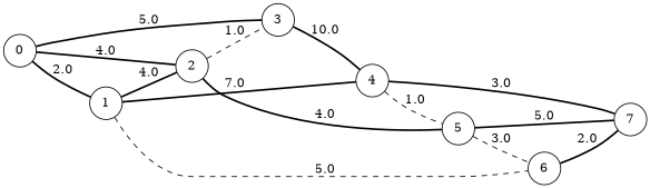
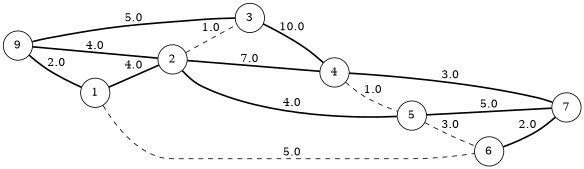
  graph {
    rankdir=LR
    node [shape=circle]
    edge [style=bold]
-   n1 [label=0]
+   n1 [label=9]
    n2 [label=1]
    n3 [label=2]
    n4 [label=3]
    n5 [label=6]
    n6 [label=5]
    n7 [label=4]
    n8 [label=7]
    n1 -- n2 [label=2.0]
    n1 -- n3 [label=4.0]
    n1 -- n4 [label=5.0]
    n2 -- n3 [label=4.0]
    n2 -- n5 [label=5.0 style=dashed]
    n3 -- n4 [label=1.0 style=dashed]
    n3 -- n6 [label=4.0]
-   n2 -- n7 [label=7.0]
+   n3 -- n7 [label=7.0]
    n4 -- n7 [label=10.0]
    n5 -- n8 [label=2.0]
    n6 -- n5 [label=3.0 style=dashed]
    n6 -- n8 [label=5.0]
    n7 -- n6 [label=1.0 style=dashed]
    n7 -- n8 [label=3.0]
  }
